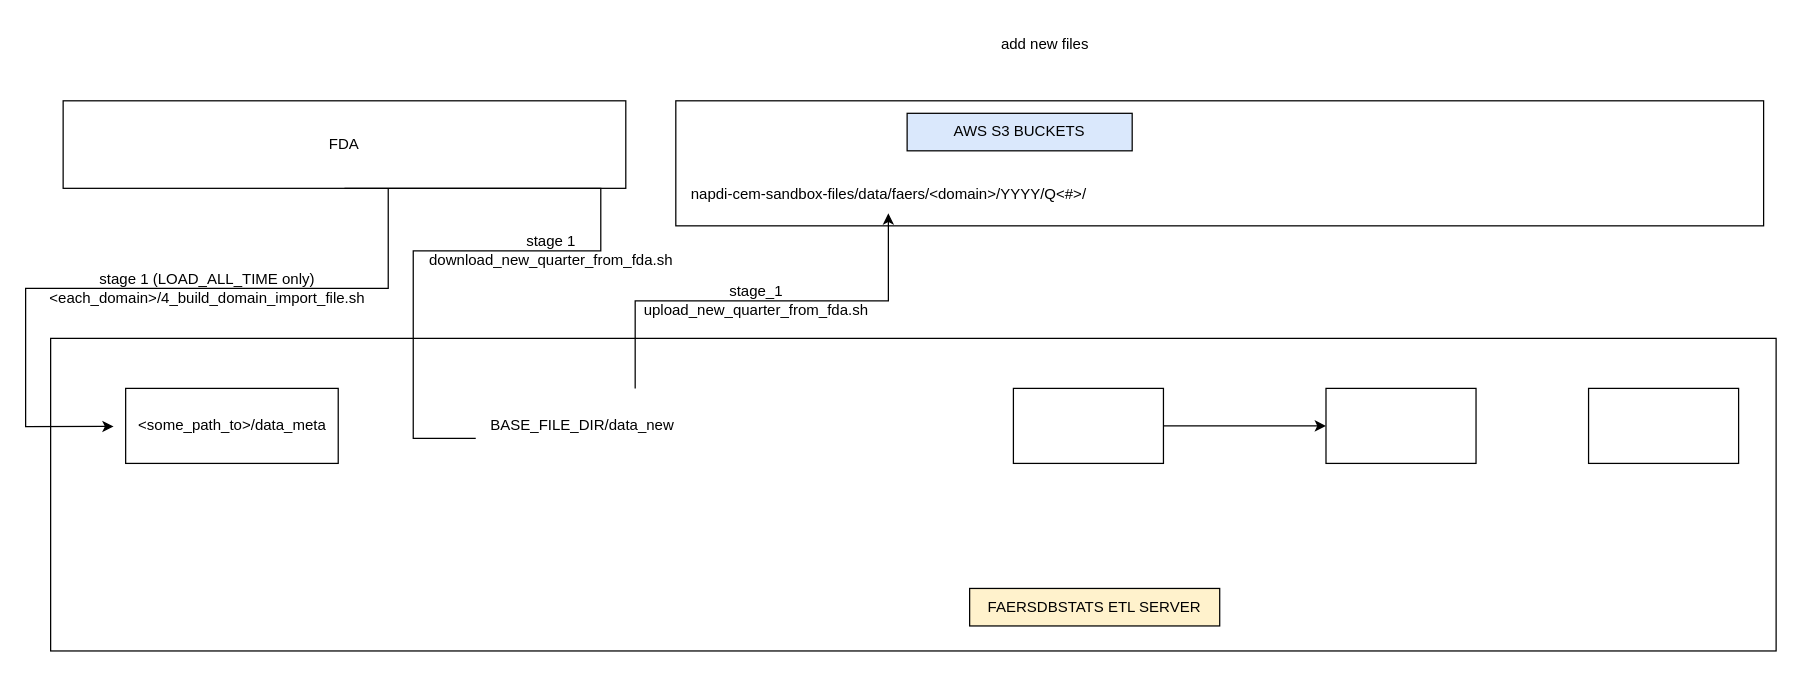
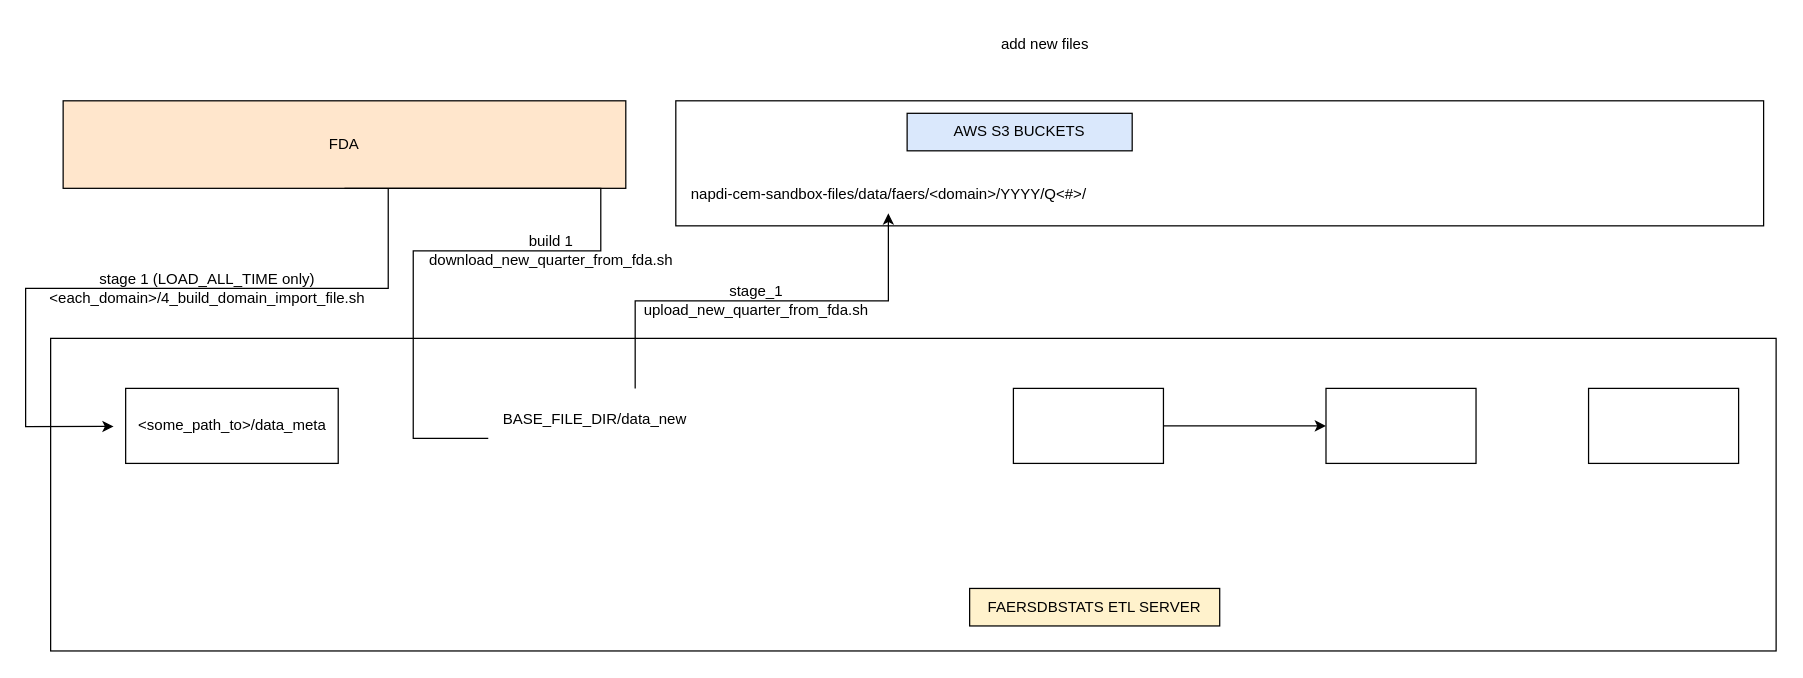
  <mxCell id="0" />
  <mxCell id="1" parent="0" />
  <mxCell id="2" value="" style="rounded=0;whiteSpace=wrap;html=1;" vertex="1" parent="1"><mxGeometry x="40" y="270" width="1380" height="250" as="geometry" /></mxCell>
- <mxCell id="3" value="FDA" style="rounded=0;whiteSpace=wrap;html=1;" vertex="1" parent="1"><mxGeometry x="50" y="80" width="450" height="70" as="geometry" /></mxCell>
+ <mxCell id="3" value="FDA" style="rounded=0;whiteSpace=wrap;html=1;fillColor=#ffe6cc;" vertex="1" parent="1"><mxGeometry x="50" y="80" width="450" height="70" as="geometry" /></mxCell>
  <mxCell id="4" value="" style="rounded=0;whiteSpace=wrap;html=1;" vertex="1" parent="1"><mxGeometry x="540" y="80" width="870" height="100" as="geometry" /></mxCell>
  <mxCell id="5" value="FAERSDBSTATS ETL SERVER" style="rounded=0;whiteSpace=wrap;html=1;fillColor=#fff2cc;" vertex="1" parent="1"><mxGeometry x="775" y="470" width="200" height="30" as="geometry" /></mxCell>
  <mxCell id="6" style="edgeStyle=orthogonalEdgeStyle;rounded=0;orthogonalLoop=1;jettySize=auto;html=1;exitX=0.75;exitY=0;exitDx=0;exitDy=0;" edge="1" parent="1" target="15"><mxGeometry relative="1" as="geometry"><mxPoint x="660" y="200" as="targetPoint" /><mxPoint x="507.5" y="310" as="sourcePoint" /><Array as="points"><mxPoint x="508" y="240" /><mxPoint x="710" y="240" /></Array></mxGeometry></mxCell>
  <mxCell id="7" value="" style="edgeStyle=orthogonalEdgeStyle;rounded=0;orthogonalLoop=1;jettySize=auto;html=1;" edge="1" parent="1" source="8" target="9"><mxGeometry relative="1" as="geometry" /></mxCell>
  <mxCell id="8" value="" style="rounded=0;whiteSpace=wrap;html=1;" vertex="1" parent="1"><mxGeometry x="810" y="310" width="120" height="60" as="geometry" /></mxCell>
  <mxCell id="9" value="" style="rounded=0;whiteSpace=wrap;html=1;" vertex="1" parent="1"><mxGeometry x="1060" y="310" width="120" height="60" as="geometry" /></mxCell>
  <mxCell id="10" value="" style="rounded=0;whiteSpace=wrap;html=1;" vertex="1" parent="1"><mxGeometry x="1270" y="310" width="120" height="60" as="geometry" /></mxCell>
  <mxCell id="11" style="edgeStyle=orthogonalEdgeStyle;rounded=0;orthogonalLoop=1;jettySize=auto;html=1;exitX=0.5;exitY=1;exitDx=0;exitDy=0;endArrow=none;" edge="1" parent="1" source="3" target="14"><mxGeometry relative="1" as="geometry"><Array as="points"><mxPoint x="480" y="150" /><mxPoint x="480" y="200" /><mxPoint x="330" y="200" /><mxPoint x="330" y="350" /></Array><mxPoint x="350" y="350" as="targetPoint" /></mxGeometry></mxCell>
  <mxCell id="12" value="AWS S3 BUCKETS" style="rounded=0;whiteSpace=wrap;html=1;fillColor=#dae8fc;" vertex="1" parent="1"><mxGeometry x="725" y="90" width="180" height="30" as="geometry" /></mxCell>
- <mxCell id="13" value="stage 1&lt;br&gt;download_new_quarter_from_fda.sh" style="text;html=1;align=center;verticalAlign=middle;resizable=0;points=[];autosize=1;strokeColor=none;fillColor=none;" vertex="1" parent="1"><mxGeometry x="330" y="180" width="220" height="40" as="geometry" /></mxCell>
- <mxCell id="14" value="BASE_FILE_DIR/data_new" style="text;html=1;align=center;verticalAlign=middle;resizable=0;points=[];autosize=1;strokeColor=none;fillColor=none;" vertex="1" parent="1"><mxGeometry x="380" y="325" width="170" height="30" as="geometry" /></mxCell>
+ <mxCell id="13" value="build 1&lt;br&gt;download_new_quarter_from_fda.sh" style="text;html=1;align=center;verticalAlign=middle;resizable=0;points=[];autosize=1;strokeColor=none;fillColor=none;" vertex="1" parent="1"><mxGeometry x="330" y="180" width="220" height="40" as="geometry" /></mxCell>
+ <mxCell id="14" value="BASE_FILE_DIR/data_new" style="text;html=1;align=center;verticalAlign=middle;resizable=0;points=[];autosize=1;strokeColor=none;fillColor=none;" vertex="1" parent="1"><mxGeometry x="390" y="320" width="170" height="30" as="geometry" /></mxCell>
  <mxCell id="15" value="&lt;div&gt;napdi-cem-sandbox-files/&lt;span style=&quot;background-color: initial;&quot;&gt;data/&lt;/span&gt;&lt;span style=&quot;background-color: initial;&quot;&gt;faers/&amp;lt;domain&amp;gt;/YYYY/Q&amp;lt;#&amp;gt;/&lt;/span&gt;&lt;/div&gt;" style="text;html=1;align=center;verticalAlign=middle;resizable=0;points=[];autosize=1;strokeColor=none;fillColor=none;" vertex="1" parent="1"><mxGeometry x="540" y="140" width="340" height="30" as="geometry" /></mxCell>
  <mxCell id="16" value="stage_1&lt;br&gt;upload_new_quarter_from_fda.sh" style="text;html=1;align=center;verticalAlign=middle;resizable=0;points=[];autosize=1;strokeColor=none;fillColor=none;" vertex="1" parent="1"><mxGeometry x="504" y="220" width="200" height="40" as="geometry" /></mxCell>
  <mxCell id="17" value="add new files" style="text;html=1;align=center;verticalAlign=middle;resizable=0;points=[];autosize=1;strokeColor=none;fillColor=none;" vertex="1" parent="1"><mxGeometry x="780" y="20" width="110" height="30" as="geometry" /></mxCell>
  <mxCell id="18" value="" style="rounded=0;whiteSpace=wrap;html=1;" vertex="1" parent="1"><mxGeometry x="100" y="310" width="170" height="60" as="geometry" /></mxCell>
  <mxCell id="19" value="&amp;lt;some_path_to&amp;gt;&lt;span style=&quot;background-color: initial;&quot;&gt;/data_meta&lt;/span&gt;" style="text;html=1;align=center;verticalAlign=middle;resizable=0;points=[];autosize=1;strokeColor=none;fillColor=none;" vertex="1" parent="1"><mxGeometry x="100" y="325" width="170" height="30" as="geometry" /></mxCell>
  <mxCell id="20" value="stage 1 (LOAD_ALL_TIME only)&lt;div&gt;&amp;lt;each_domain&amp;gt;/&lt;span style=&quot;background-color: initial;&quot;&gt;4_build_domain_import_file.sh&lt;/span&gt;&lt;/div&gt;" style="text;html=1;align=center;verticalAlign=middle;resizable=0;points=[];autosize=1;strokeColor=none;fillColor=none;" vertex="1" parent="1"><mxGeometry x="25" y="210" width="280" height="40" as="geometry" /></mxCell>
  <mxCell id="21" style="edgeStyle=orthogonalEdgeStyle;rounded=0;orthogonalLoop=1;jettySize=auto;html=1;entryX=0.002;entryY=0.516;entryDx=0;entryDy=0;entryPerimeter=0;" edge="1" parent="1"><mxGeometry relative="1" as="geometry"><mxPoint x="310" y="150" as="sourcePoint" /><mxPoint x="90.34" y="340.48" as="targetPoint" /><Array as="points"><mxPoint x="310" y="230" /><mxPoint x="20" y="230" /><mxPoint x="20" y="340" /></Array></mxGeometry></mxCell>
